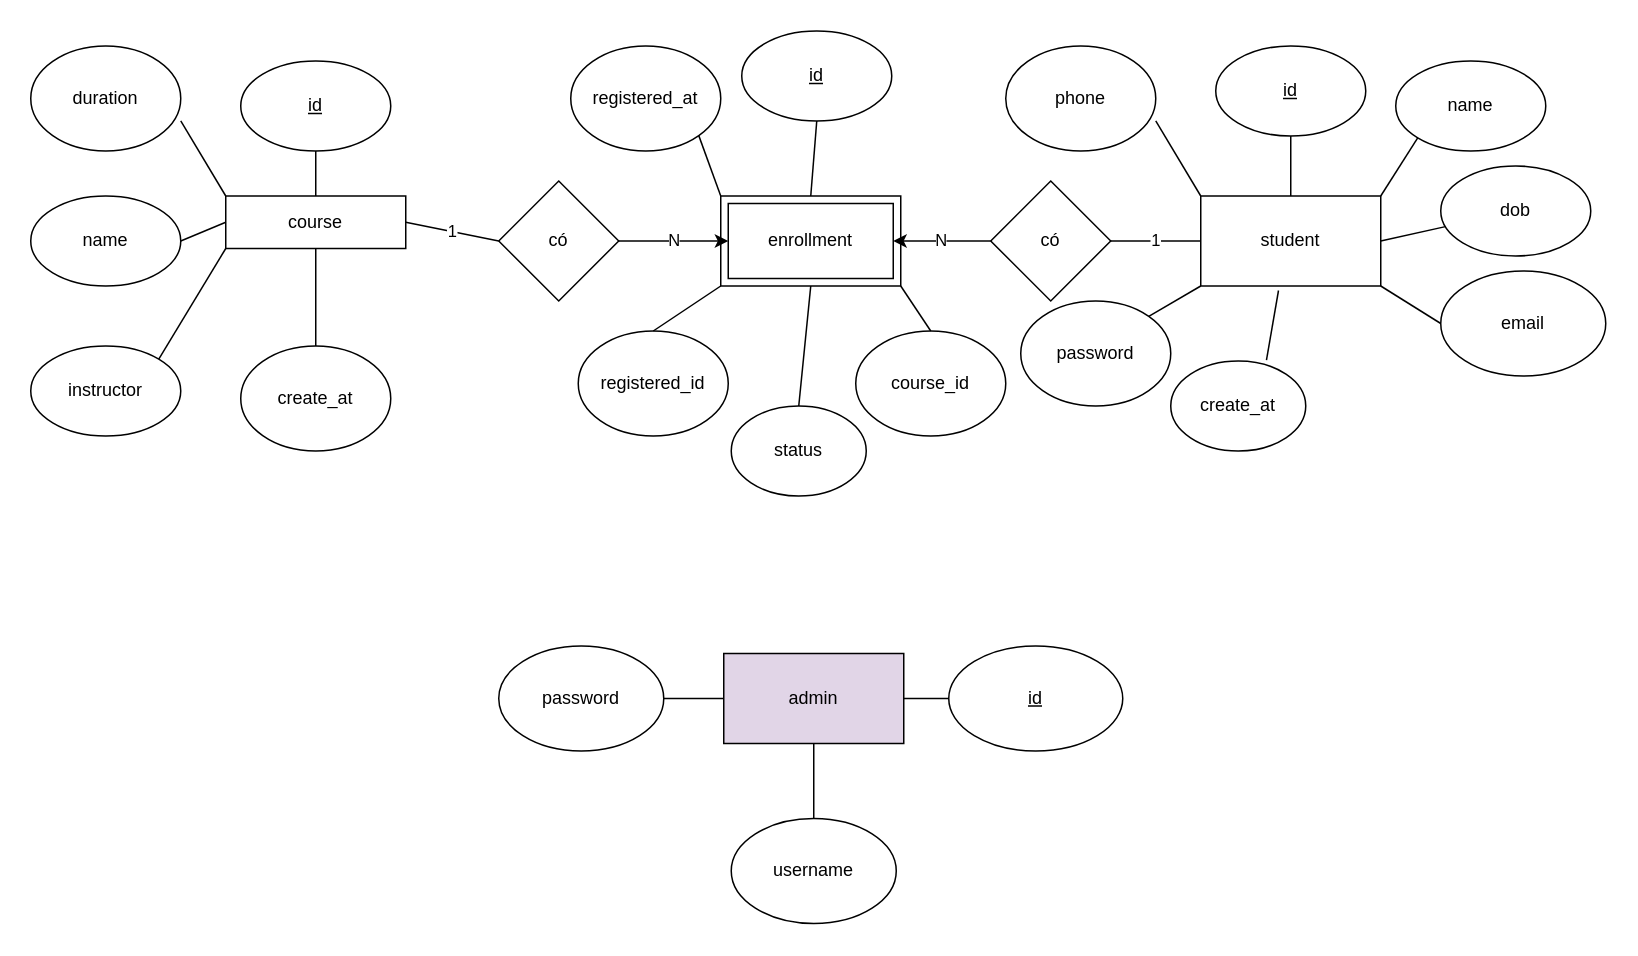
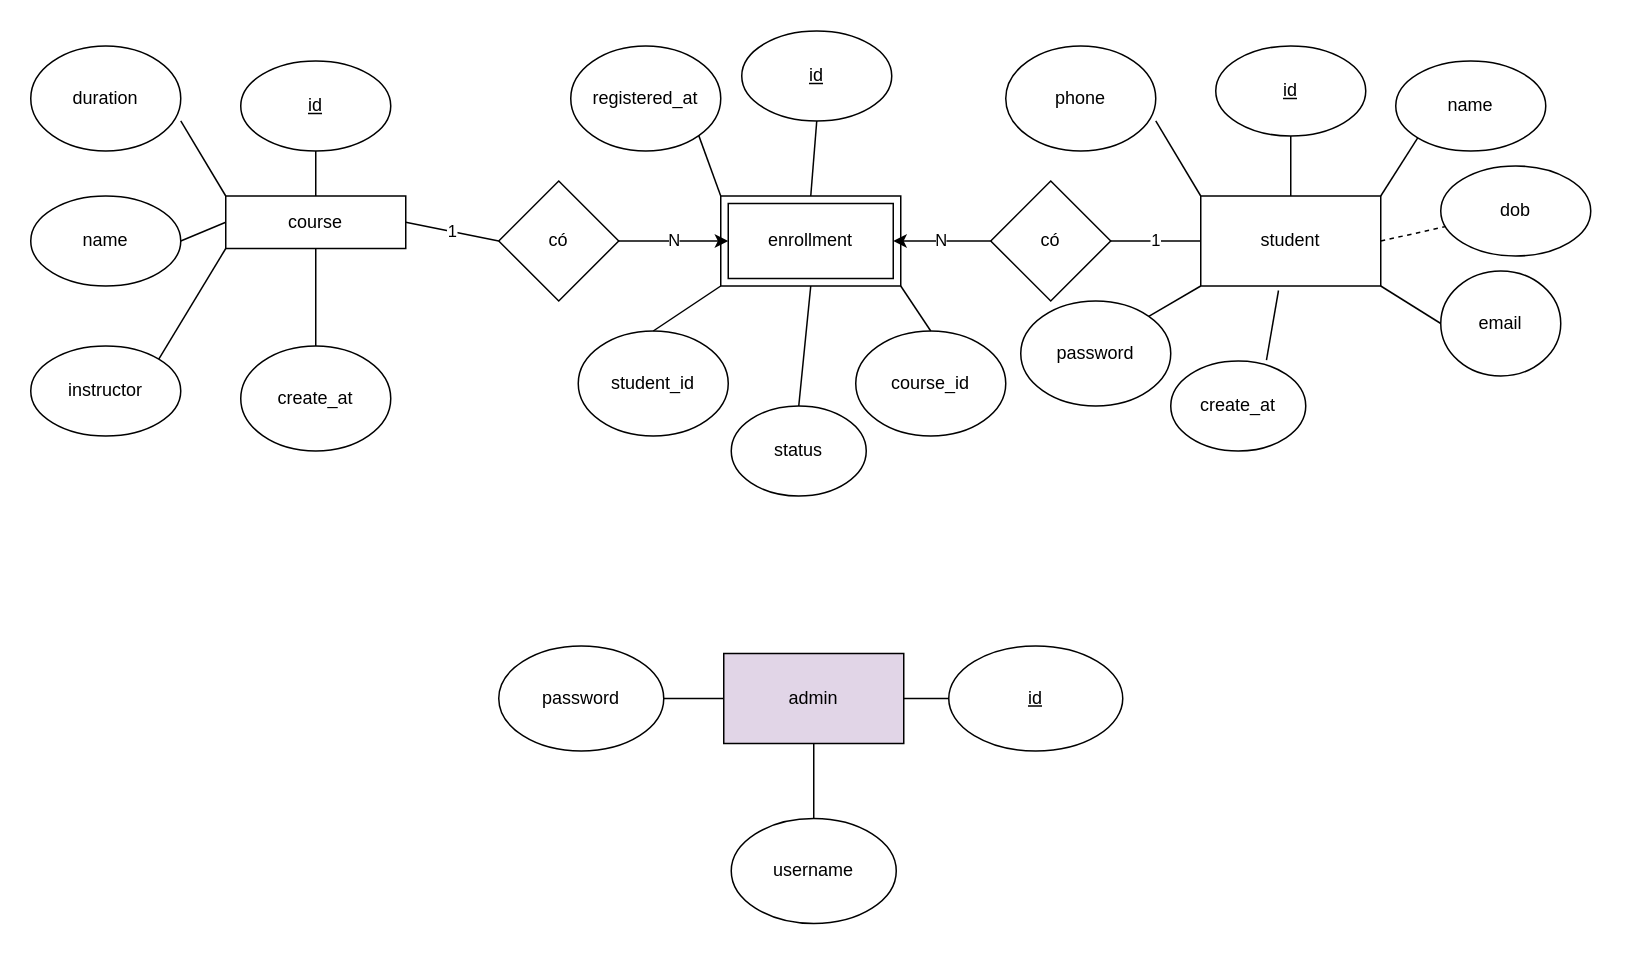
  <mxCell id="0" />
  <mxCell id="1" parent="0" />
  <mxCell id="2" value="course" style="rounded=0;whiteSpace=wrap;html=1;" vertex="1" parent="1"><mxGeometry x="150" y="130" width="120" height="35" as="geometry" /></mxCell>
  <mxCell id="3" value="" style="rounded=0;whiteSpace=wrap;html=1;" vertex="1" parent="1"><mxGeometry x="480" y="130" width="120" height="60" as="geometry" /></mxCell>
  <mxCell id="4" value="enrollment" style="rounded=0;whiteSpace=wrap;html=1;" vertex="1" parent="1"><mxGeometry x="485" y="135" width="110" height="50" as="geometry" /></mxCell>
  <mxCell id="5" value="student" style="rounded=0;whiteSpace=wrap;html=1;" vertex="1" parent="1"><mxGeometry x="800" y="130" width="120" height="60" as="geometry" /></mxCell>
  <mxCell id="6" value="admin" style="rounded=0;whiteSpace=wrap;html=1;fillColor=#e1d5e7;" vertex="1" parent="1"><mxGeometry x="482" y="435" width="120" height="60" as="geometry" /></mxCell>
  <mxCell id="7" value="&lt;u&gt;id&lt;/u&gt;" style="ellipse;whiteSpace=wrap;html=1;" vertex="1" parent="1"><mxGeometry x="632" y="430" width="116" height="70" as="geometry" /></mxCell>
  <mxCell id="8" value="" style="endArrow=none;html=1;rounded=0;exitX=1;exitY=0.5;exitDx=0;exitDy=0;entryX=0;entryY=0.5;entryDx=0;entryDy=0;" edge="1" parent="1" source="6" target="7"><mxGeometry width="50" height="50" relative="1" as="geometry"><mxPoint x="872" y="535" as="sourcePoint" /><mxPoint x="922" y="485" as="targetPoint" /></mxGeometry></mxCell>
  <mxCell id="9" value="username" style="ellipse;whiteSpace=wrap;html=1;" vertex="1" parent="1"><mxGeometry x="487" y="545" width="110" height="70" as="geometry" /></mxCell>
  <mxCell id="10" value="" style="endArrow=none;html=1;rounded=0;exitX=0.5;exitY=1;exitDx=0;exitDy=0;entryX=0.5;entryY=0;entryDx=0;entryDy=0;" edge="1" parent="1" source="6" target="9"><mxGeometry width="50" height="50" relative="1" as="geometry"><mxPoint x="612" y="475" as="sourcePoint" /><mxPoint x="682" y="475" as="targetPoint" /></mxGeometry></mxCell>
  <mxCell id="11" value="password" style="ellipse;whiteSpace=wrap;html=1;" vertex="1" parent="1"><mxGeometry x="332" y="430" width="110" height="70" as="geometry" /></mxCell>
  <mxCell id="12" value="" style="endArrow=none;html=1;rounded=0;exitX=1;exitY=0.5;exitDx=0;exitDy=0;entryX=0;entryY=0.5;entryDx=0;entryDy=0;" edge="1" parent="1" source="11" target="6"><mxGeometry width="50" height="50" relative="1" as="geometry"><mxPoint x="622" y="445" as="sourcePoint" /><mxPoint x="672" y="395" as="targetPoint" /></mxGeometry></mxCell>
  <mxCell id="13" value="N" style="edgeStyle=orthogonalEdgeStyle;rounded=0;orthogonalLoop=1;jettySize=auto;html=1;" edge="1" parent="1" source="14" target="4"><mxGeometry relative="1" as="geometry" /></mxCell>
  <mxCell id="14" value="có" style="rhombus;whiteSpace=wrap;html=1;" vertex="1" parent="1"><mxGeometry x="332" y="120" width="80" height="80" as="geometry" /></mxCell>
  <mxCell id="15" value="N" style="edgeStyle=orthogonalEdgeStyle;rounded=0;orthogonalLoop=1;jettySize=auto;html=1;" edge="1" parent="1" source="16" target="4"><mxGeometry relative="1" as="geometry" /></mxCell>
  <mxCell id="16" value="có" style="rhombus;whiteSpace=wrap;html=1;" vertex="1" parent="1"><mxGeometry x="660" y="120" width="80" height="80" as="geometry" /></mxCell>
  <mxCell id="17" value="1" style="endArrow=none;html=1;rounded=0;exitX=1;exitY=0.5;exitDx=0;exitDy=0;entryX=0;entryY=0.5;entryDx=0;entryDy=0;" edge="1" parent="1" source="2" target="14"><mxGeometry width="50" height="50" relative="1" as="geometry"><mxPoint x="480" y="200" as="sourcePoint" /><mxPoint x="330" y="160" as="targetPoint" /></mxGeometry></mxCell>
  <mxCell id="18" value="1" style="endArrow=none;html=1;rounded=0;exitX=1;exitY=0.5;exitDx=0;exitDy=0;entryX=0;entryY=0.5;entryDx=0;entryDy=0;" edge="1" parent="1" source="16" target="5"><mxGeometry width="50" height="50" relative="1" as="geometry"><mxPoint x="790" y="140" as="sourcePoint" /><mxPoint x="840" y="90" as="targetPoint" /></mxGeometry></mxCell>
  <mxCell id="19" value="&lt;u&gt;id&lt;/u&gt;" style="ellipse;whiteSpace=wrap;html=1;" vertex="1" parent="1"><mxGeometry x="160" y="40" width="100" height="60" as="geometry" /></mxCell>
  <mxCell id="20" value="" style="endArrow=none;html=1;rounded=0;exitX=0.5;exitY=0;exitDx=0;exitDy=0;entryX=0.5;entryY=1;entryDx=0;entryDy=0;" edge="1" parent="1" source="2" target="19"><mxGeometry width="50" height="50" relative="1" as="geometry"><mxPoint x="270" y="100" as="sourcePoint" /><mxPoint x="320" y="50" as="targetPoint" /></mxGeometry></mxCell>
  <mxCell id="21" value="name" style="ellipse;whiteSpace=wrap;html=1;" vertex="1" parent="1"><mxGeometry x="20" y="130" width="100" height="60" as="geometry" /></mxCell>
  <mxCell id="22" value="duration" style="ellipse;whiteSpace=wrap;html=1;" vertex="1" parent="1"><mxGeometry x="20" y="30" width="100" height="70" as="geometry" /></mxCell>
  <mxCell id="23" value="instructor" style="ellipse;whiteSpace=wrap;html=1;" vertex="1" parent="1"><mxGeometry x="20" y="230" width="100" height="60" as="geometry" /></mxCell>
  <mxCell id="24" value="create_at" style="ellipse;whiteSpace=wrap;html=1;" vertex="1" parent="1"><mxGeometry x="160" y="230" width="100" height="70" as="geometry" /></mxCell>
  <mxCell id="25" value="" style="endArrow=none;html=1;rounded=0;exitX=1;exitY=0;exitDx=0;exitDy=0;entryX=0;entryY=1;entryDx=0;entryDy=0;" edge="1" parent="1" source="23" target="2"><mxGeometry width="50" height="50" relative="1" as="geometry"><mxPoint x="100" y="250" as="sourcePoint" /><mxPoint x="150" y="200" as="targetPoint" /></mxGeometry></mxCell>
  <mxCell id="26" value="" style="endArrow=none;html=1;rounded=0;exitX=0.5;exitY=0;exitDx=0;exitDy=0;entryX=0.5;entryY=1;entryDx=0;entryDy=0;" edge="1" parent="1" source="24" target="2"><mxGeometry width="50" height="50" relative="1" as="geometry"><mxPoint x="180" y="240" as="sourcePoint" /><mxPoint x="230" y="190" as="targetPoint" /></mxGeometry></mxCell>
  <mxCell id="27" value="" style="endArrow=none;html=1;rounded=0;exitX=1;exitY=0.5;exitDx=0;exitDy=0;entryX=0;entryY=0.5;entryDx=0;entryDy=0;" edge="1" parent="1" source="21" target="2"><mxGeometry width="50" height="50" relative="1" as="geometry"><mxPoint x="130" y="120" as="sourcePoint" /><mxPoint x="180" y="70" as="targetPoint" /></mxGeometry></mxCell>
  <mxCell id="28" value="" style="endArrow=none;html=1;rounded=0;exitX=1;exitY=0.714;exitDx=0;exitDy=0;exitPerimeter=0;entryX=0;entryY=0;entryDx=0;entryDy=0;" edge="1" parent="1" source="22" target="2"><mxGeometry width="50" height="50" relative="1" as="geometry"><mxPoint x="130" y="130" as="sourcePoint" /><mxPoint x="180" y="80" as="targetPoint" /></mxGeometry></mxCell>
  <mxCell id="29" value="&lt;u&gt;id&lt;/u&gt;" style="ellipse;whiteSpace=wrap;html=1;" vertex="1" parent="1"><mxGeometry x="810" y="30" width="100" height="60" as="geometry" /></mxCell>
  <mxCell id="30" value="" style="endArrow=none;html=1;rounded=0;exitX=0.5;exitY=0;exitDx=0;exitDy=0;entryX=0.5;entryY=1;entryDx=0;entryDy=0;" edge="1" parent="1" source="5" target="29"><mxGeometry width="50" height="50" relative="1" as="geometry"><mxPoint x="900" y="130" as="sourcePoint" /><mxPoint x="950" y="80" as="targetPoint" /></mxGeometry></mxCell>
  <mxCell id="31" value="name" style="ellipse;whiteSpace=wrap;html=1;" vertex="1" parent="1"><mxGeometry x="930" y="40" width="100" height="60" as="geometry" /></mxCell>
  <mxCell id="32" value="dob" style="ellipse;whiteSpace=wrap;html=1;" vertex="1" parent="1"><mxGeometry x="960" y="110" width="100" height="60" as="geometry" /></mxCell>
- <mxCell id="33" value="email" style="ellipse;whiteSpace=wrap;html=1;" vertex="1" parent="1"><mxGeometry x="960" y="180" width="110" height="70" as="geometry" /></mxCell>
+ <mxCell id="33" value="email" style="ellipse;whiteSpace=wrap;html=1;" vertex="1" parent="1"><mxGeometry x="960" y="180" width="80" height="70" as="geometry" /></mxCell>
  <mxCell id="34" value="phone" style="ellipse;whiteSpace=wrap;html=1;" vertex="1" parent="1"><mxGeometry x="670" y="30" width="100" height="70" as="geometry" /></mxCell>
  <mxCell id="35" value="password" style="ellipse;whiteSpace=wrap;html=1;" vertex="1" parent="1"><mxGeometry x="680" y="200" width="100" height="70" as="geometry" /></mxCell>
  <mxCell id="36" value="create_at" style="ellipse;whiteSpace=wrap;html=1;" vertex="1" parent="1"><mxGeometry x="780" y="240" width="90" height="60" as="geometry" /></mxCell>
  <mxCell id="37" value="" style="endArrow=none;html=1;rounded=0;exitX=1;exitY=0.714;exitDx=0;exitDy=0;exitPerimeter=0;entryX=0;entryY=0;entryDx=0;entryDy=0;" edge="1" parent="1" source="34" target="5"><mxGeometry width="50" height="50" relative="1" as="geometry"><mxPoint x="770" y="140" as="sourcePoint" /><mxPoint x="820" y="90" as="targetPoint" /></mxGeometry></mxCell>
  <mxCell id="38" value="" style="endArrow=none;html=1;rounded=0;exitX=1;exitY=0;exitDx=0;exitDy=0;entryX=0;entryY=1;entryDx=0;entryDy=0;" edge="1" parent="1" source="5" target="31"><mxGeometry width="50" height="50" relative="1" as="geometry"><mxPoint x="900" y="130" as="sourcePoint" /><mxPoint x="950" y="80" as="targetPoint" /></mxGeometry></mxCell>
- <mxCell id="39" value="" style="endArrow=none;html=1;rounded=0;exitX=1;exitY=0.5;exitDx=0;exitDy=0;" edge="1" parent="1" source="5" target="32"><mxGeometry width="50" height="50" relative="1" as="geometry"><mxPoint x="670" y="130" as="sourcePoint" /><mxPoint x="720" y="80" as="targetPoint" /></mxGeometry></mxCell>
+ <mxCell id="39" value="" style="endArrow=none;html=1;rounded=0;exitX=1;exitY=0.5;exitDx=0;exitDy=0;dashed=1;" edge="1" parent="1" source="5" target="32"><mxGeometry width="50" height="50" relative="1" as="geometry"><mxPoint x="670" y="130" as="sourcePoint" /><mxPoint x="720" y="80" as="targetPoint" /></mxGeometry></mxCell>
  <mxCell id="40" value="" style="endArrow=none;html=1;rounded=0;entryX=1;entryY=1;entryDx=0;entryDy=0;exitX=0;exitY=0.5;exitDx=0;exitDy=0;" edge="1" parent="1" source="33" target="5"><mxGeometry width="50" height="50" relative="1" as="geometry"><mxPoint x="900" y="240" as="sourcePoint" /><mxPoint x="950" y="190" as="targetPoint" /></mxGeometry></mxCell>
  <mxCell id="41" value="" style="endArrow=none;html=1;rounded=0;exitX=1;exitY=0;exitDx=0;exitDy=0;entryX=0;entryY=1;entryDx=0;entryDy=0;" edge="1" parent="1" source="35" target="5"><mxGeometry width="50" height="50" relative="1" as="geometry"><mxPoint x="670" y="130" as="sourcePoint" /><mxPoint x="720" y="80" as="targetPoint" /></mxGeometry></mxCell>
  <mxCell id="42" value="" style="endArrow=none;html=1;rounded=0;exitX=0.709;exitY=-0.01;exitDx=0;exitDy=0;exitPerimeter=0;entryX=0.432;entryY=1.05;entryDx=0;entryDy=0;entryPerimeter=0;" edge="1" parent="1" source="36" target="5"><mxGeometry width="50" height="50" relative="1" as="geometry"><mxPoint x="820" y="240" as="sourcePoint" /><mxPoint x="870" y="190" as="targetPoint" /></mxGeometry></mxCell>
  <mxCell id="43" value="&lt;u&gt;id&lt;/u&gt;" style="ellipse;whiteSpace=wrap;html=1;" vertex="1" parent="1"><mxGeometry x="494" y="20" width="100" height="60" as="geometry" /></mxCell>
- <mxCell id="44" value="registered_id" style="ellipse;whiteSpace=wrap;html=1;" vertex="1" parent="1"><mxGeometry x="385" y="220" width="100" height="70" as="geometry" /></mxCell>
+ <mxCell id="44" value="student_id" style="ellipse;whiteSpace=wrap;html=1;" vertex="1" parent="1"><mxGeometry x="385" y="220" width="100" height="70" as="geometry" /></mxCell>
  <mxCell id="45" value="course_id" style="ellipse;whiteSpace=wrap;html=1;" vertex="1" parent="1"><mxGeometry x="570" y="220" width="100" height="70" as="geometry" /></mxCell>
  <mxCell id="46" value="registered_at" style="ellipse;whiteSpace=wrap;html=1;" vertex="1" parent="1"><mxGeometry x="380" y="30" width="100" height="70" as="geometry" /></mxCell>
  <mxCell id="47" value="status" style="ellipse;whiteSpace=wrap;html=1;" vertex="1" parent="1"><mxGeometry x="487" y="270" width="90" height="60" as="geometry" /></mxCell>
  <mxCell id="48" value="" style="endArrow=none;html=1;rounded=0;exitX=0;exitY=0;exitDx=0;exitDy=0;entryX=1;entryY=1;entryDx=0;entryDy=0;" edge="1" parent="1" source="3" target="46"><mxGeometry width="50" height="50" relative="1" as="geometry"><mxPoint x="460" y="140" as="sourcePoint" /><mxPoint x="510" y="90" as="targetPoint" /></mxGeometry></mxCell>
  <mxCell id="49" value="" style="endArrow=none;html=1;rounded=0;exitX=0.5;exitY=0;exitDx=0;exitDy=0;entryX=0.5;entryY=1;entryDx=0;entryDy=0;" edge="1" parent="1" source="3" target="43"><mxGeometry width="50" height="50" relative="1" as="geometry"><mxPoint x="550" y="130" as="sourcePoint" /><mxPoint x="600" y="80" as="targetPoint" /></mxGeometry></mxCell>
  <mxCell id="50" value="" style="endArrow=none;html=1;rounded=0;exitX=0.5;exitY=0;exitDx=0;exitDy=0;entryX=0;entryY=1;entryDx=0;entryDy=0;" edge="1" parent="1" source="44" target="3"><mxGeometry width="50" height="50" relative="1" as="geometry"><mxPoint x="520" y="250" as="sourcePoint" /><mxPoint x="570" y="200" as="targetPoint" /></mxGeometry></mxCell>
  <mxCell id="51" value="" style="endArrow=none;html=1;rounded=0;exitX=0.5;exitY=0;exitDx=0;exitDy=0;entryX=0.5;entryY=1;entryDx=0;entryDy=0;" edge="1" parent="1" source="47" target="3"><mxGeometry width="50" height="50" relative="1" as="geometry"><mxPoint x="480" y="190" as="sourcePoint" /><mxPoint x="530" y="140" as="targetPoint" /></mxGeometry></mxCell>
  <mxCell id="52" value="" style="endArrow=none;html=1;rounded=0;exitX=0.5;exitY=0;exitDx=0;exitDy=0;entryX=1;entryY=1;entryDx=0;entryDy=0;" edge="1" parent="1" source="45" target="3"><mxGeometry width="50" height="50" relative="1" as="geometry"><mxPoint x="540" y="240" as="sourcePoint" /><mxPoint x="590" y="190" as="targetPoint" /></mxGeometry></mxCell>
